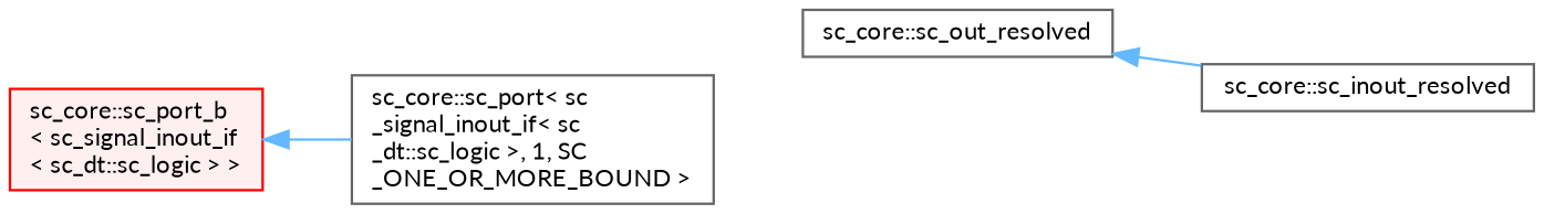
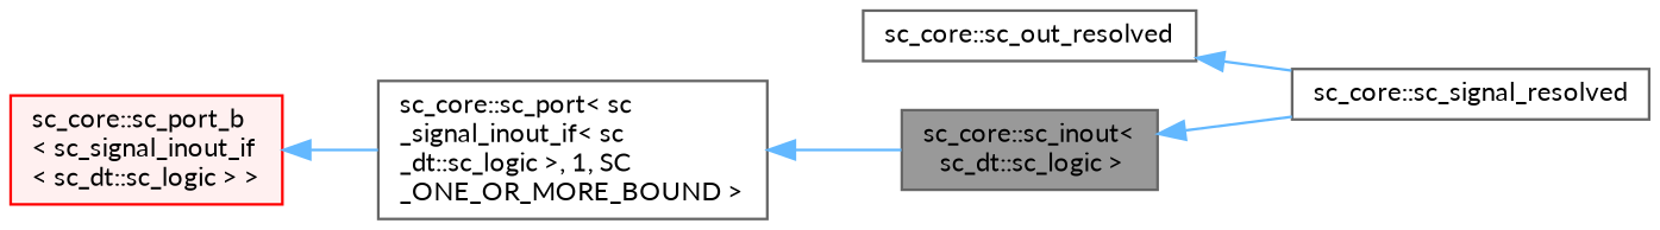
  digraph {
    fontname=Lato
    rankdir=LR
    node [color=gray40 fillcolor=white fontname=Lato fontsize=10 shape=box style=filled]
    edge [color=steelblue1 dir=back fontname=Lato fontsize=10 labelfontname=FreeSans labelfontsize=10 style=solid]
-   n2 [height=0.2 label="sc_core::sc_inout_resolved" width=0.4]
+   n1 [fillcolor=grey60 fontcolor=black height=0.2 label="sc_core::sc_inout\<\l sc_dt::sc_logic \>" width=0.4]
+   n2 [height=0.2 label="sc_core::sc_signal_resolved" width=0.4]
    n3 [height=0.2 label="sc_core::sc_port\< sc\l_signal_inout_if\< sc\l_dt::sc_logic \>, 1, SC\l_ONE_OR_MORE_BOUND \>" width=0.4]
    n4 [color=red fillcolor="#FFF0F0" height=0.2 label="sc_core::sc_port_b\l\< sc_signal_inout_if\l\< sc_dt::sc_logic \> \>" width=0.4]
    n5 [height=0.2 label="sc_core::sc_out_resolved" width=0.4]
+   n1 -> n2
+   n3 -> n1
    n4 -> n3
    n5 -> n2
  }
